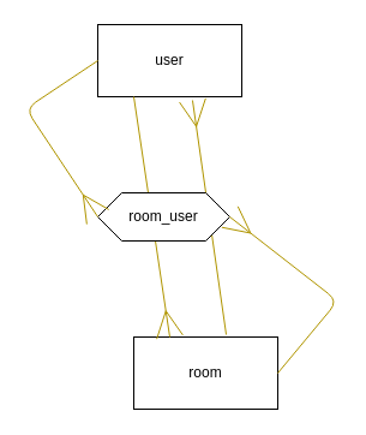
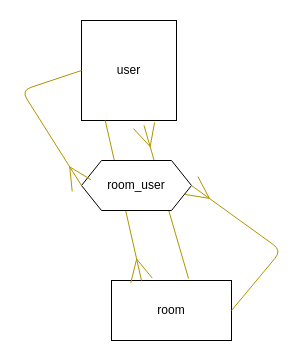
  <mxCell id="0" />
  <mxCell id="1" parent="0" />
- <mxCell id="2" value="user" style="rounded=0;whiteSpace=wrap;html=1;" vertex="1" parent="1"><mxGeometry x="80" y="20" width="120" height="60" as="geometry" /></mxCell>
+ <mxCell id="2" value="user" style="rounded=0;whiteSpace=wrap;html=1;" vertex="1" parent="1"><mxGeometry x="80" y="20" width="95" height="100" as="geometry" /></mxCell>
  <mxCell id="3" value="room" style="rounded=0;whiteSpace=wrap;html=1;" vertex="1" parent="1"><mxGeometry x="110" y="280" width="120" height="60" as="geometry" /></mxCell>
  <mxCell id="4" value="" style="endArrow=ERmany;html=1;entryX=0.658;entryY=1.05;entryDx=0;entryDy=0;exitX=0.642;exitY=-0.033;exitDx=0;exitDy=0;endFill=0;strokeWidth=1;endSize=20;exitPerimeter=0;entryPerimeter=0;fillColor=#e3c800;strokeColor=#B09500;" edge="1" parent="1" source="3" target="2"><mxGeometry width="50" height="50" relative="1" as="geometry"><mxPoint x="190" y="280" as="sourcePoint" /><mxPoint x="240" y="230" as="targetPoint" /></mxGeometry></mxCell>
  <mxCell id="5" value="" style="endArrow=ERmany;html=1;entryX=0.25;entryY=0;entryDx=0;entryDy=0;exitX=0.25;exitY=1;exitDx=0;exitDy=0;endFill=0;strokeWidth=1;endSize=20;fillColor=#e3c800;strokeColor=#B09500;" edge="1" parent="1" source="2" target="3"><mxGeometry width="50" height="50" relative="1" as="geometry"><mxPoint x="150" y="290" as="sourcePoint" /><mxPoint x="150" y="220" as="targetPoint" /><Array as="points" /></mxGeometry></mxCell>
- <mxCell id="6" value="room_user" style="shape=hexagon;perimeter=hexagonPerimeter2;whiteSpace=wrap;html=1;fixedSize=1;" vertex="1" parent="1"><mxGeometry x="80" y="160" width="110" height="40" as="geometry" /></mxCell>
+ <mxCell id="6" value="room_user" style="shape=hexagon;perimeter=hexagonPerimeter2;whiteSpace=wrap;html=1;fixedSize=1;" vertex="1" parent="1"><mxGeometry x="80" y="160" width="110" height="50" as="geometry" /></mxCell>
  <mxCell id="7" value="" style="endArrow=ERmany;html=1;entryX=0;entryY=0.5;entryDx=0;entryDy=0;exitX=0;exitY=0.5;exitDx=0;exitDy=0;endFill=0;strokeWidth=1;endSize=20;fillColor=#e3c800;strokeColor=#B09500;" edge="1" parent="1" source="2" target="6"><mxGeometry width="50" height="50" relative="1" as="geometry"><mxPoint x="120" y="90" as="sourcePoint" /><mxPoint x="120" y="290" as="targetPoint" /><Array as="points"><mxPoint x="20" y="90" /></Array></mxGeometry></mxCell>
  <mxCell id="8" value="" style="endArrow=ERmany;html=1;exitX=1;exitY=0.5;exitDx=0;exitDy=0;endFill=0;strokeWidth=1;endSize=20;fillColor=#e3c800;strokeColor=#B09500;entryX=1;entryY=0.5;entryDx=0;entryDy=0;" edge="1" parent="1" source="3" target="6"><mxGeometry width="50" height="50" relative="1" as="geometry"><mxPoint x="130" y="100" as="sourcePoint" /><mxPoint x="220" y="290" as="targetPoint" /><Array as="points"><mxPoint x="280" y="250" /></Array></mxGeometry></mxCell>
